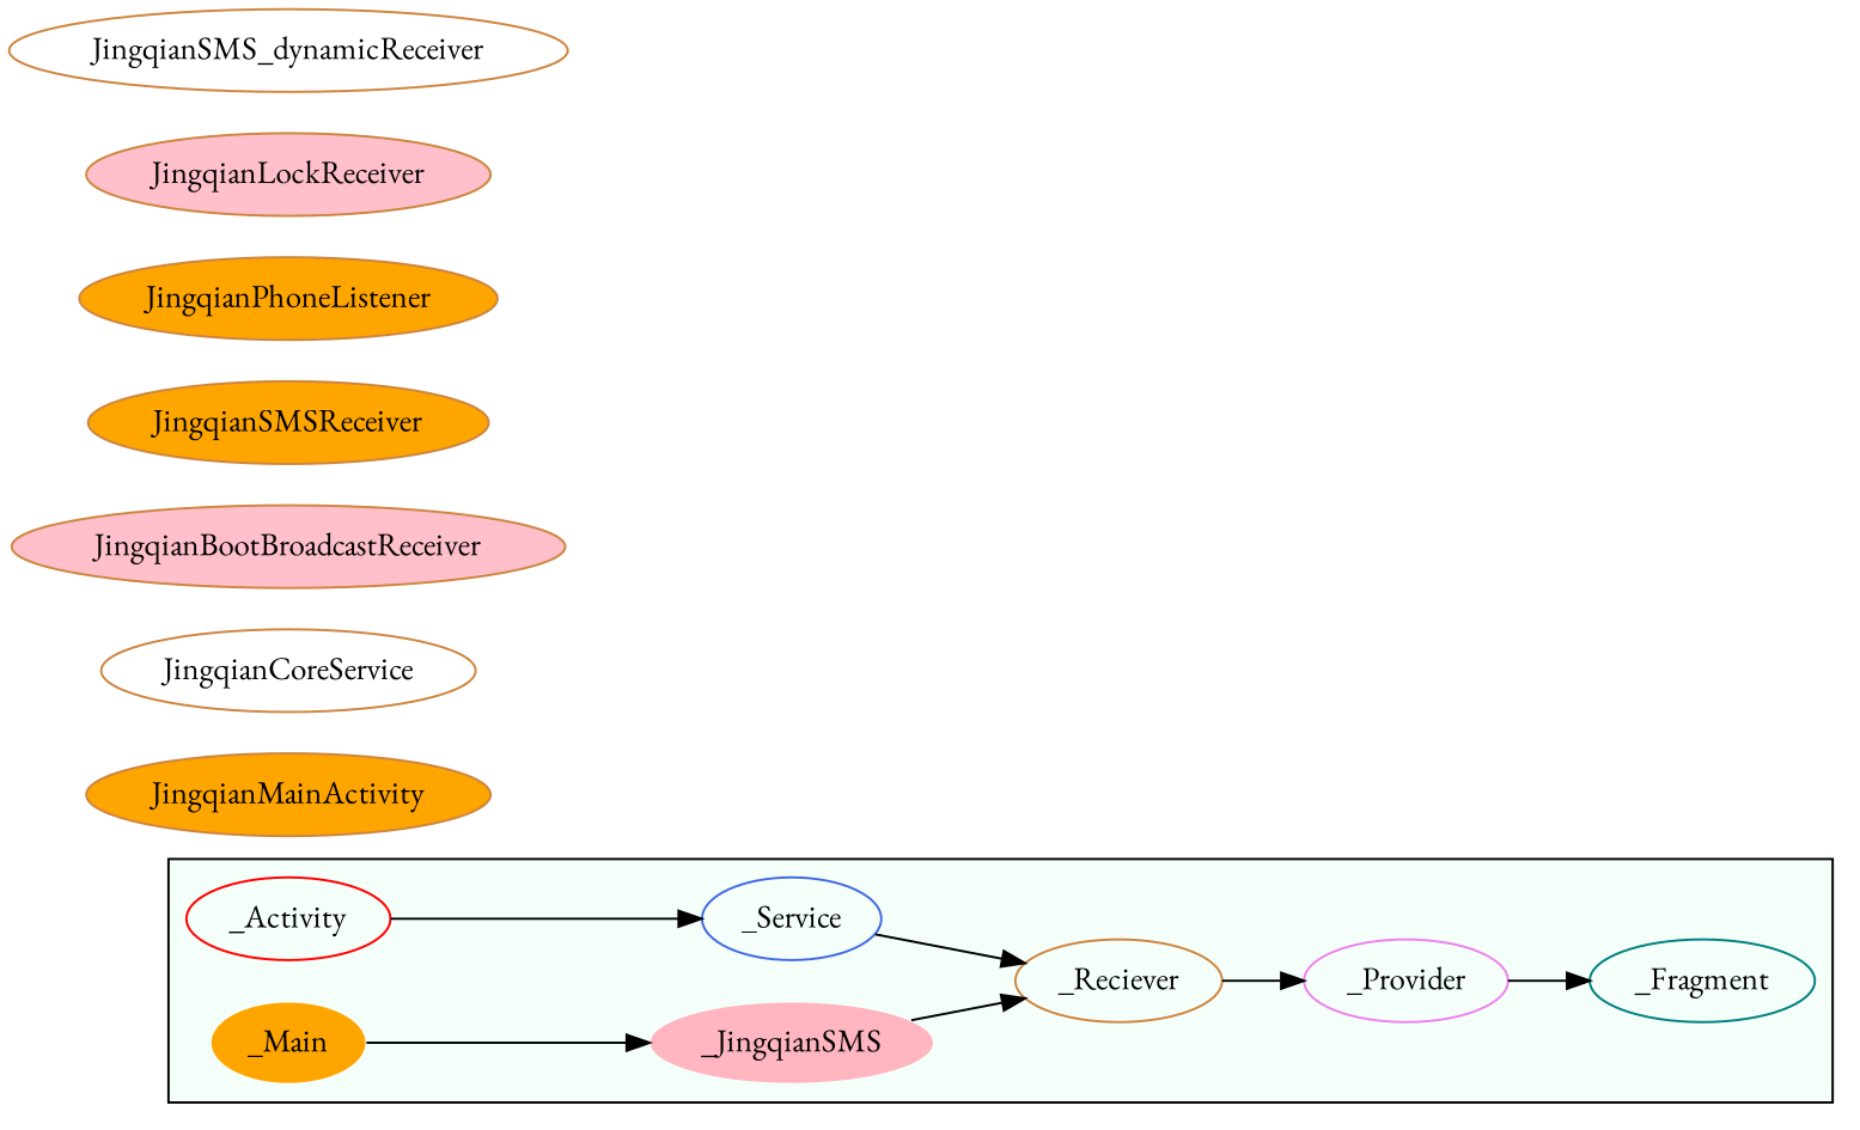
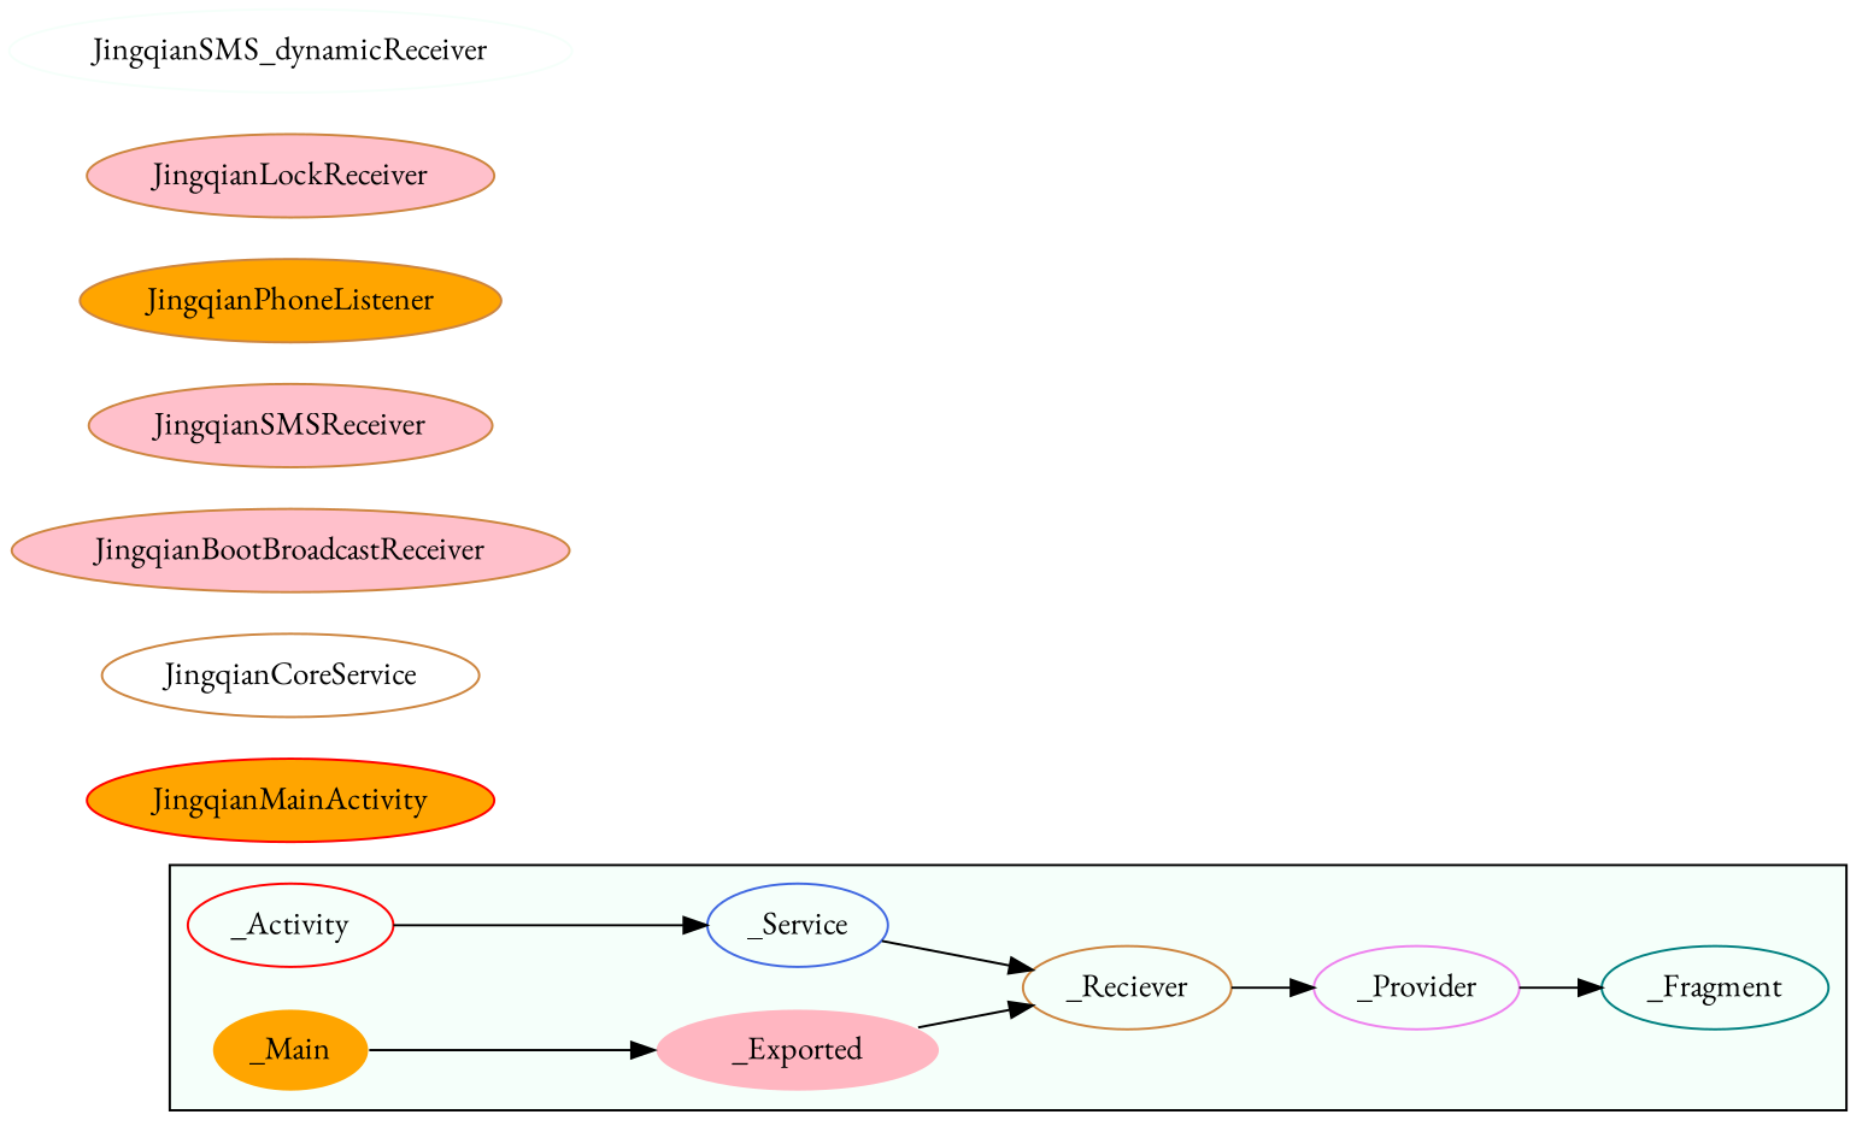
  digraph {
    fontname="EB Garamond"
    rankdir=LR
    node [color=peru fontname="EB Garamond"]
    edge [fontname="EB Garamond"]
    _Activity [color=red]
    _Service [color=royalblue]
    _Reciever
    _Provider [color=violet]
    _Fragment [color=teal]
    _Main [color=mintcream fillcolor=orange style=filled]
-   _Exported [color=mintcream fillcolor=lightpink style=filled label=_JingqianSMS]
-   JingqianMainActivity [fillcolor=orange style=filled]
+   _Exported [color=mintcream fillcolor=lightpink style=filled]
+   JingqianMainActivity [color=red fillcolor=orange style=filled]
    JingqianCoreService
    JingqianBootBroadcastReceiver [fillcolor=pink style=filled]
-   JingqianSMSReceiver [fillcolor=orange style=filled]
+   JingqianSMSReceiver [fillcolor=pink style=filled]
    JingqianPhoneListener [fillcolor=orange style=filled]
    JingqianLockReceiver [fillcolor=pink style=filled]
-   JingqianSMS_dynamicReceiver
+   JingqianSMS_dynamicReceiver [color=mintcream]
    subgraph cluster_1 {
      bgcolor=mintcream
      _Activity
      _Service
      _Reciever
      _Provider
      _Fragment
      _Main
      _Exported
    }
    _Activity -> _Service
    _Service -> _Reciever
    _Reciever -> _Provider
    _Provider -> _Fragment
    _Main -> _Exported
    _Exported -> _Reciever
  }
